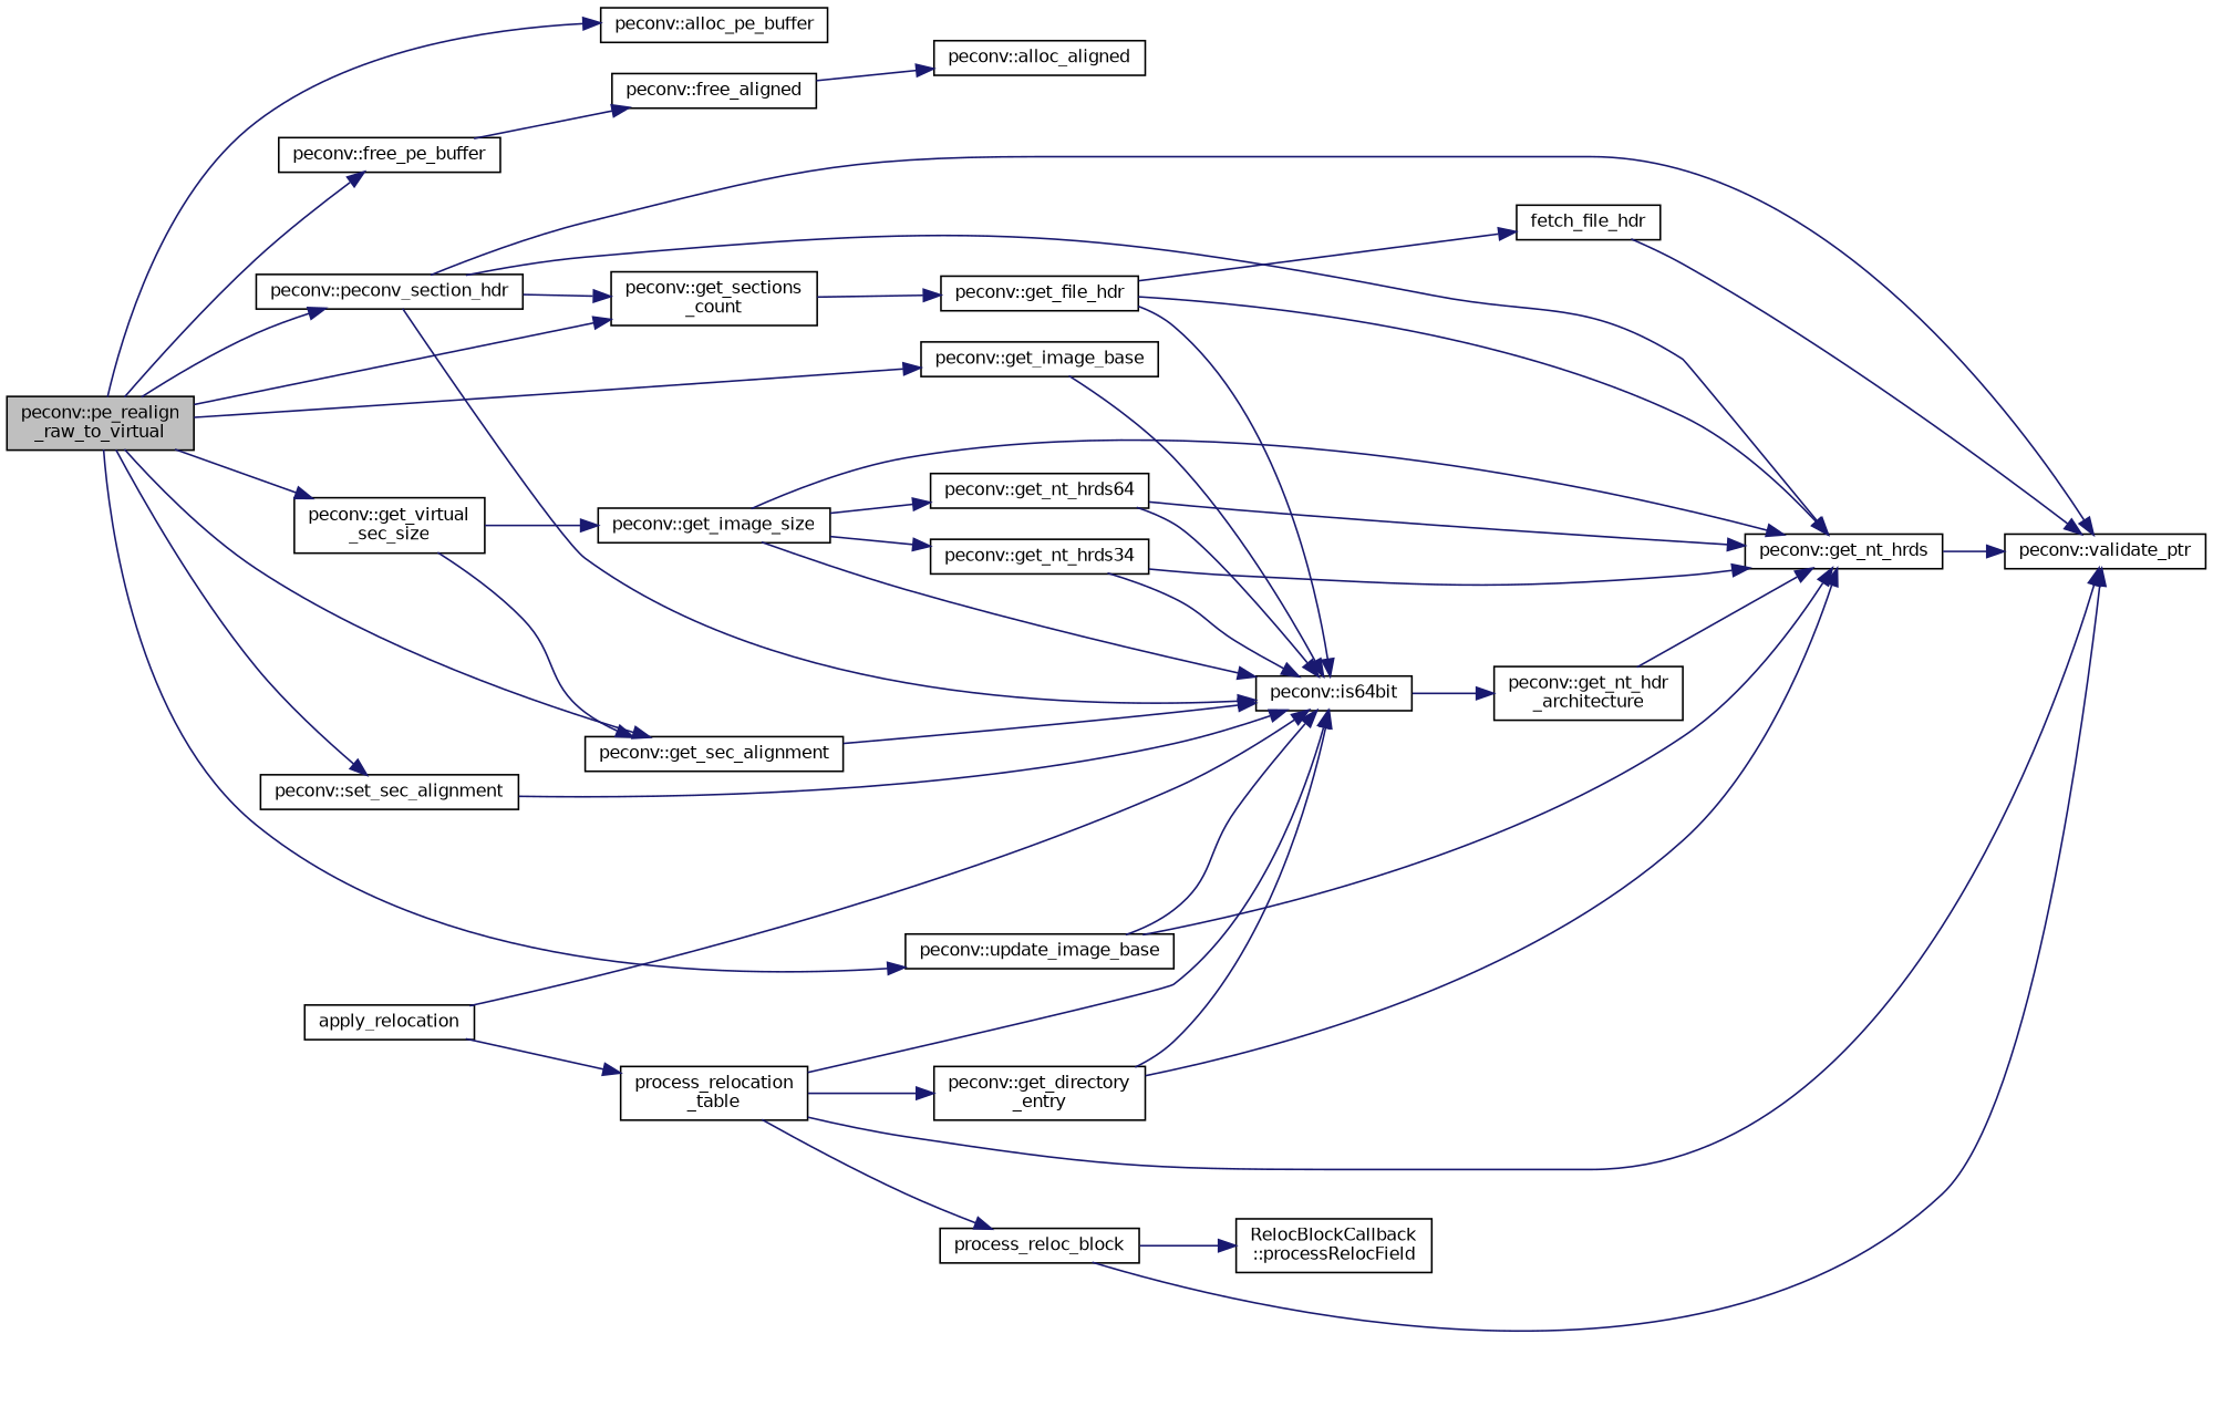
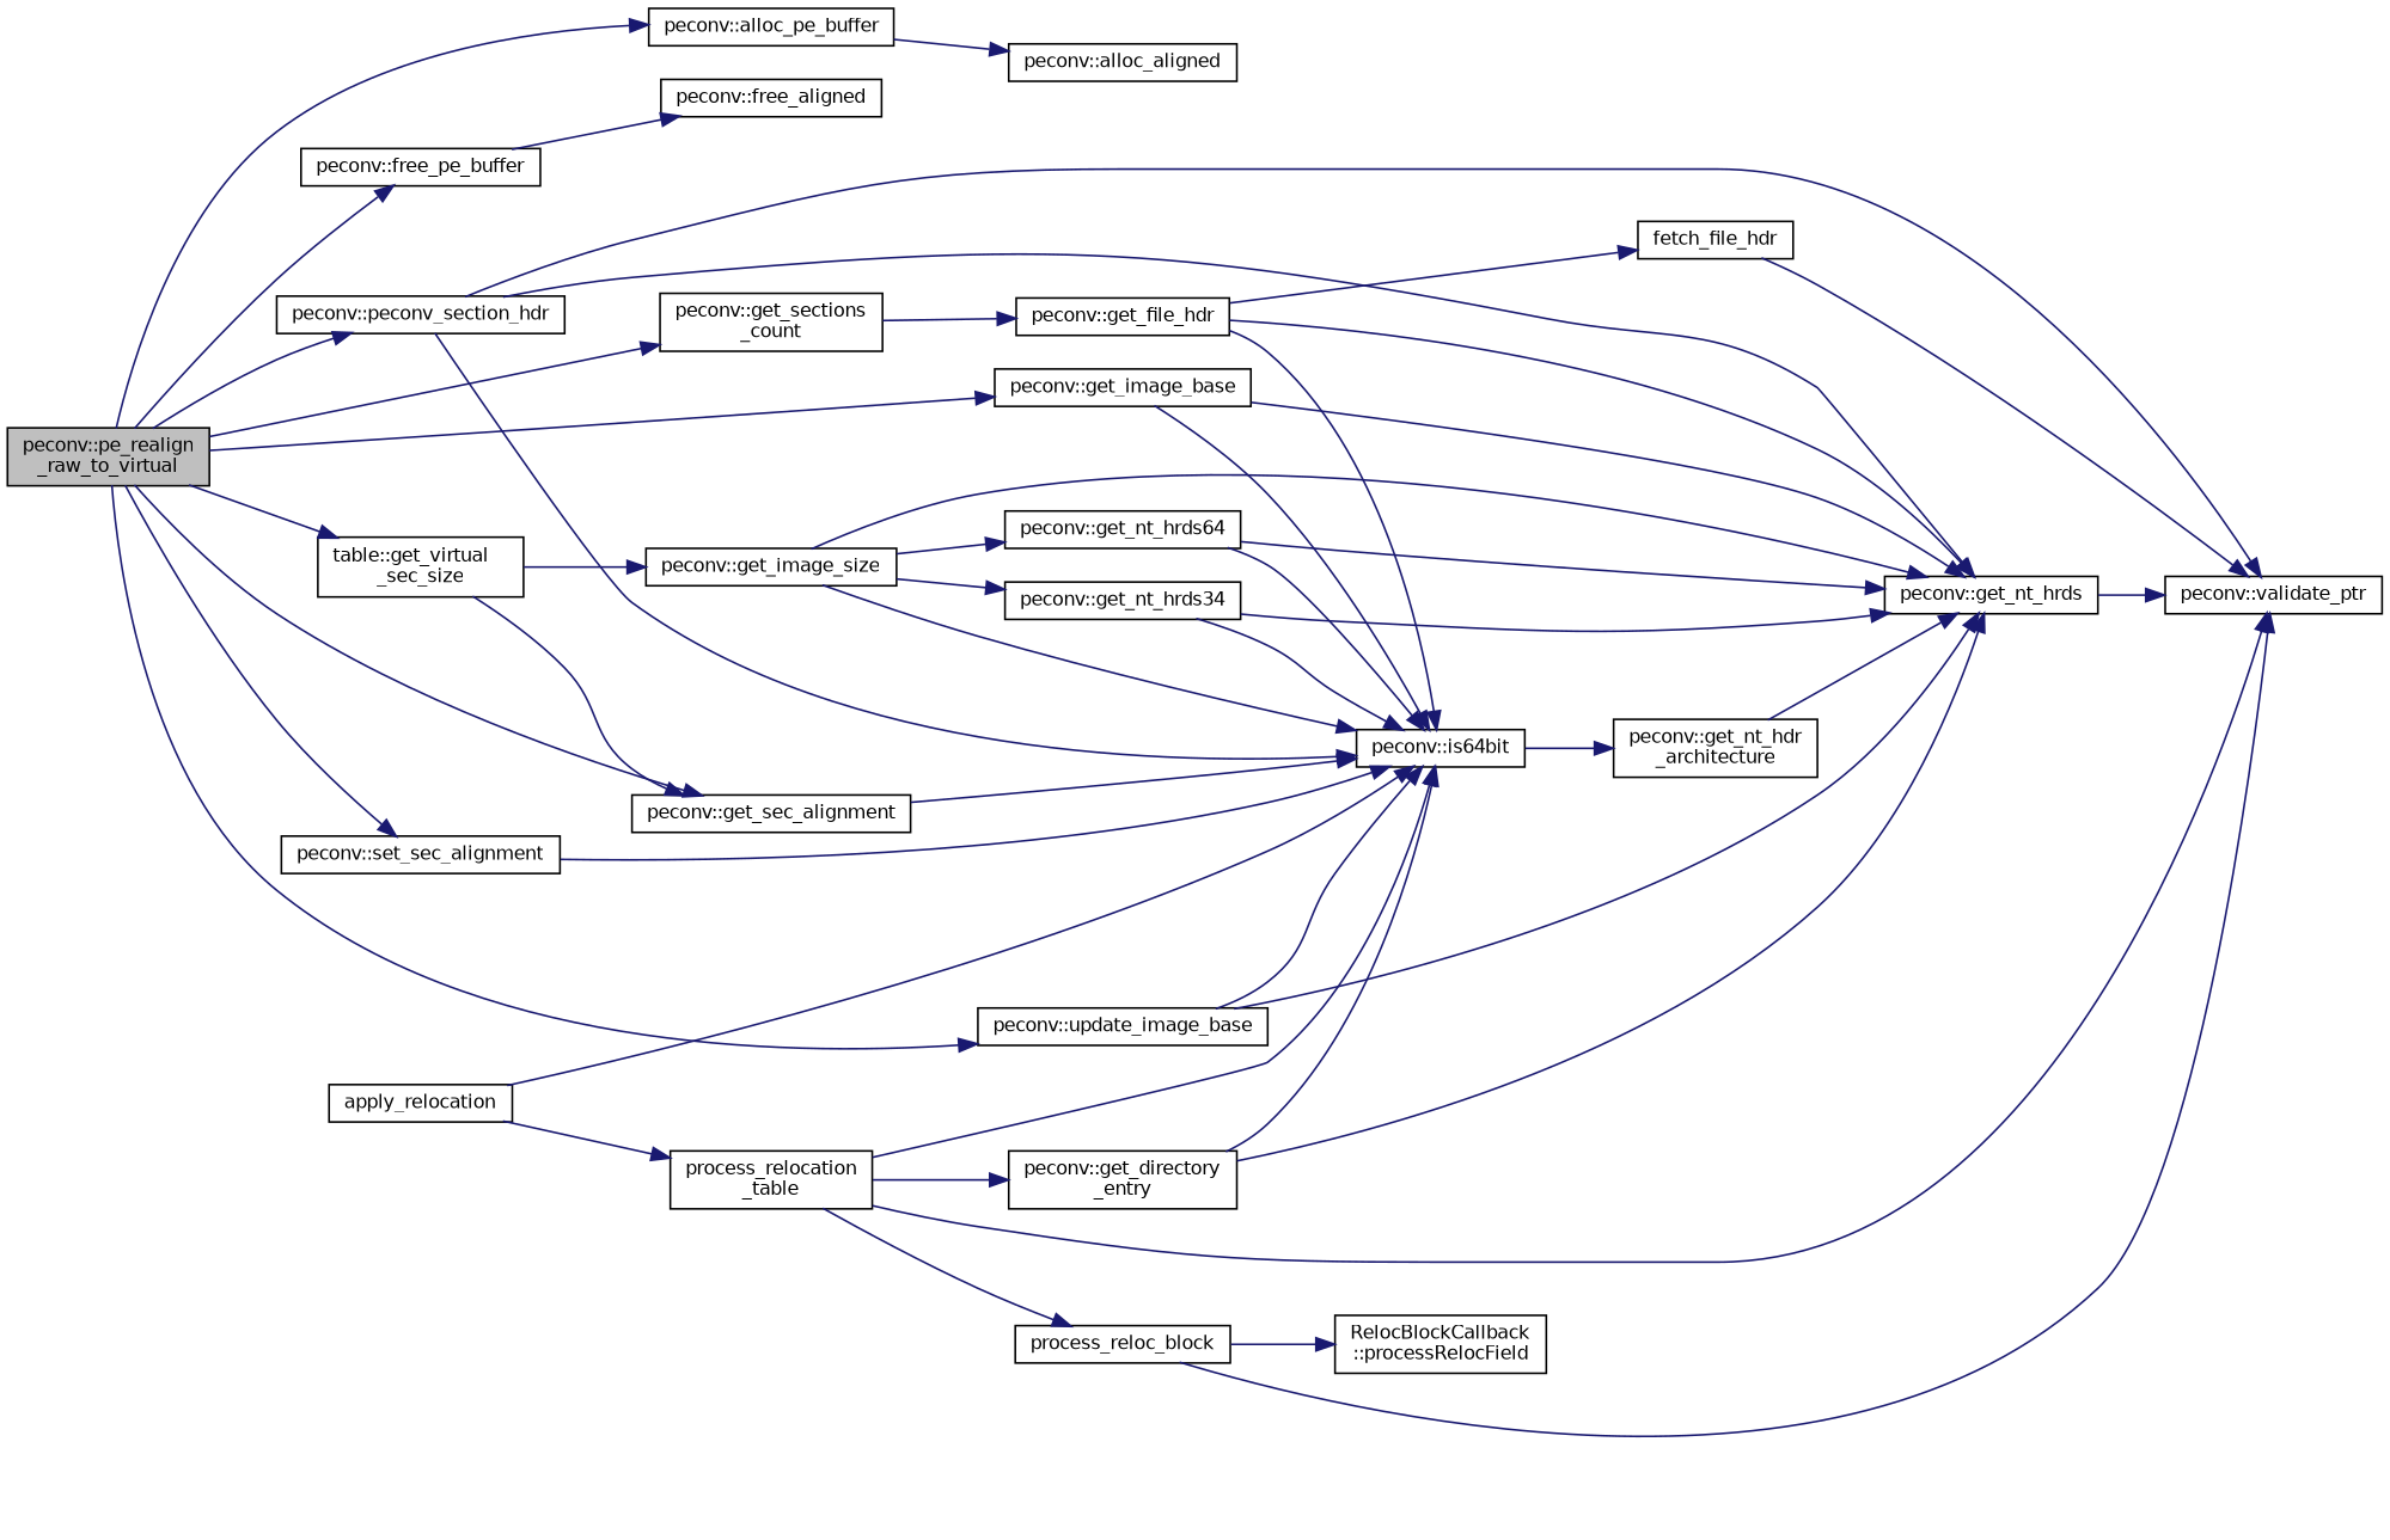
  digraph {
    rankdir=LR
    node [color=black fillcolor=white fontname=Helvetica fontsize=10 shape=record style=filled]
    edge [color=midnightblue fontname=Helvetica fontsize=10 labelfontname=Helvetica labelfontsize=10 style=solid]
    n1 [fillcolor=grey75 fontcolor=black height=0.2 label="peconv::pe_realign\l_raw_to_virtual" width=0.4]
    n2 [height=0.2 label="peconv::alloc_pe_buffer" width=0.4]
    n3 [height=0.2 label="peconv::free_pe_buffer" width=0.4]
    n4 [height=0.2 label="peconv::get_image_base" width=0.4]
    n5 [height=0.2 label="peconv::get_sec_alignment" width=0.4]
    n6 [height=0.2 label="peconv::peconv_section_hdr" width=0.4]
    n7 [height=0.2 label="peconv::get_sections\l_count" width=0.4]
-   n8 [height=0.2 label="peconv::get_virtual\l_sec_size" width=0.4]
+   n8 [height=0.2 label="table::get_virtual\l_sec_size" width=0.4]
    n9 [height=0.2 label="peconv::set_sec_alignment" width=0.4]
    n10 [height=0.2 label="peconv::update_image_base" width=0.4]
    n11 [height=0.2 label="peconv::alloc_aligned" width=0.4]
    n12 [height=0.2 label="peconv::free_aligned" width=0.4]
    n13 [height=0.2 label="peconv::get_nt_hrds" width=0.4]
    n14 [height=0.2 label="peconv::is64bit" width=0.4]
    n15 [height=0.2 label="peconv::validate_ptr" width=0.4]
    n16 [height=0.2 label="peconv::get_file_hdr" width=0.4]
    n17 [height=0.2 label="peconv::get_image_size" width=0.4]
    n18 [height=0.2 label="peconv::get_nt_hdr\l_architecture" width=0.4]
    n19 [height=0.2 label=fetch_file_hdr width=0.4]
    n20 [height=0.2 label="peconv::get_nt_hrds34" width=0.4]
    n21 [height=0.2 label="peconv::get_nt_hrds64" width=0.4]
    n22 [height=0.2 label=apply_relocation width=0.4]
    n23 [height=0.2 label="process_relocation\l_table" width=0.4]
    n24 [height=0.2 label="peconv::get_directory\l_entry" width=0.4]
    n25 [height=0.2 label=process_reloc_block width=0.4]
    n26 [height=0.2 label="RelocBlockCallback\l::processRelocField" width=0.4]
    n1 -> n2
    n1 -> n3
    n1 -> n4
    n1 -> n5
    n1 -> n6
    n1 -> n7
    n1 -> n8
    n1 -> n9
    n1 -> n10
-   n12 -> n11
+   n2 -> n11
    n3 -> n12
+   n4 -> n13
    n4 -> n14
    n5 -> n14
-   n6 -> n7
    n6 -> n13
    n6 -> n14
    n6 -> n15
    n7 -> n16
    n8 -> n5
    n8 -> n17
    n9 -> n14
    n10 -> n13
    n10 -> n14
    n13 -> n15
    n14 -> n18
    n16 -> n13
    n16 -> n14
    n16 -> n19
    n17 -> n13
    n17 -> n14
    n17 -> n20
    n17 -> n21
    n18 -> n13
    n19 -> n15
    n20 -> n13
    n20 -> n14
    n21 -> n13
    n21 -> n14
    n22 -> n14
    n22 -> n23
    n23 -> n14
    n23 -> n15
    n23 -> n24
    n23 -> n25
    n24 -> n13
    n24 -> n14
    n25 -> n15
    n25 -> n26
  }
